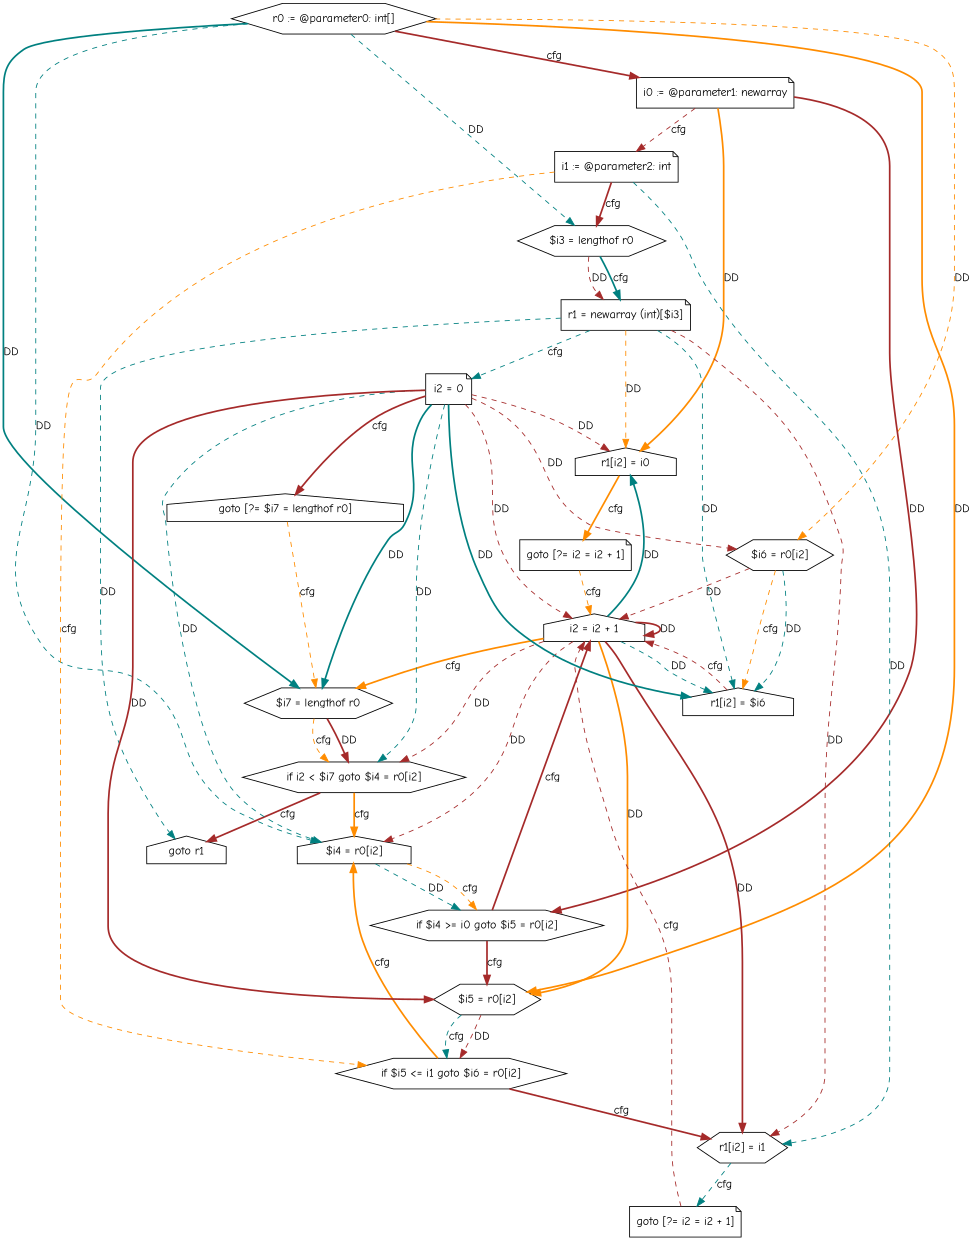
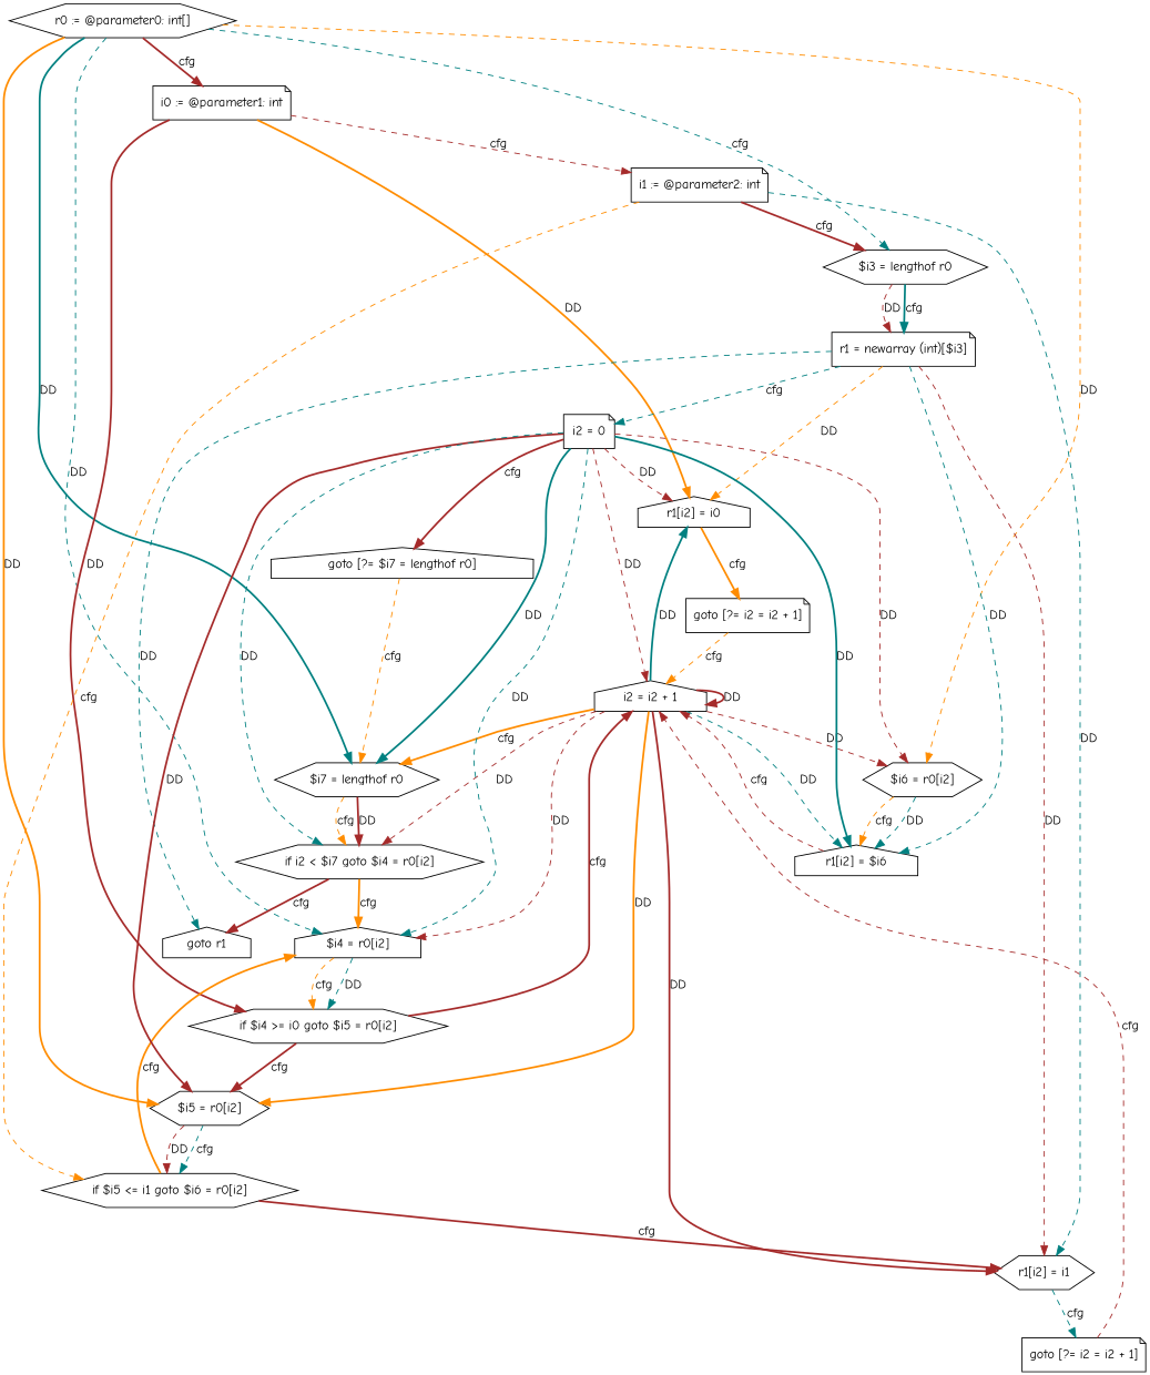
  digraph {
    fontname="Comic Neue"
    node [fontname="Comic Neue" shape=hexagon]
    edge [color=brown fontname="Comic Neue" style=dashed]
    n1 [label="r0 := @parameter0: int[]"]
-   n2 [label="i0 := @parameter1: newarray" shape=note]
+   n2 [label="i0 := @parameter1: int" shape=note]
    n3 [label="$i3 = lengthof r0"]
    n4 [label="$i4 = r0[i2]" shape=house]
    n5 [label="$i5 = r0[i2]"]
    n6 [label="$i6 = r0[i2]"]
    n7 [label="$i7 = lengthof r0"]
    n8 [label="i1 := @parameter2: int" shape=note]
    n9 [label="if $i4 >= i0 goto $i5 = r0[i2]"]
    n10 [label="r1[i2] = i0" shape=house]
    n11 [label="r1 = newarray (int)[$i3]" shape=note]
    n12 [label="if $i5 <= i1 goto $i6 = r0[i2]"]
    n13 [label="r1[i2] = $i6" shape=house]
    n14 [label="if i2 < $i7 goto $i4 = r0[i2]"]
    n15 [label="r1[i2] = i1"]
    n16 [label="i2 = i2 + 1" shape=house]
    n17 [label="goto [?= i2 = i2 + 1]" shape=note]
    n18 [label="goto [?= i2 = i2 + 1]" shape=note]
    n19 [label="i2 = 0" shape=note]
    n20 [label="goto r1" shape=house]
    n21 [label="goto [?= $i7 = lengthof r0]" shape=house]
    n1 -> n2 [label=cfg style=bold]
-   n1 -> n3 [color=teal label=DD]
+   n1 -> n3 [color=teal label=cfg]
    n1 -> n4 [color=teal label=DD]
    n1 -> n5 [color=darkorange label=DD style=bold]
    n1 -> n6 [color=darkorange label=DD]
    n1 -> n7 [color=teal label=DD style=bold]
    n2 -> n8 [label=cfg]
    n2 -> n9 [label=DD style=bold]
    n2 -> n10 [color=darkorange label=DD style=bold]
    n3 -> n11 [label=DD]
    n3 -> n11 [color=teal label=cfg style=bold]
    n4 -> n9 [color=teal label=DD]
    n4 -> n9 [color=darkorange label=cfg]
    n5 -> n12 [label=DD]
    n5 -> n12 [color=teal label=cfg]
    n6 -> n13 [color=teal label=DD]
    n6 -> n13 [color=darkorange label=cfg]
    n7 -> n14 [label=DD style=bold]
    n7 -> n14 [color=darkorange label=cfg]
    n8 -> n3 [label=cfg style=bold]
    n8 -> n12 [color=darkorange label=cfg]
    n8 -> n15 [color=teal label=DD]
    n9 -> n5 [label=cfg style=bold]
    n9 -> n16 [label=cfg style=bold]
    n10 -> n17 [color=darkorange label=cfg style=bold]
    n11 -> n10 [color=darkorange label=DD]
    n11 -> n13 [color=teal label=DD]
    n11 -> n15 [label=DD]
    n11 -> n19 [color=teal label=cfg]
    n11 -> n20 [color=teal label=DD]
    n12 -> n4 [color=darkorange label=cfg style=bold]
    n12 -> n15 [label=cfg style=bold]
    n13 -> n16 [label=cfg]
    n14 -> n4 [color=darkorange label=cfg style=bold]
    n14 -> n20 [label=cfg style=bold]
    n15 -> n18 [color=teal label=cfg]
    n16 -> n4 [label=DD]
    n16 -> n5 [color=darkorange label=DD style=bold]
-   n6 -> n16 [label=DD]
+   n16 -> n6 [label=DD]
    n16 -> n7 [color=darkorange label=cfg style=bold]
    n16 -> n10 [color=teal label=DD style=bold]
    n16 -> n13 [color=teal label=DD]
    n16 -> n14 [label=DD]
    n16 -> n15 [label=DD style=bold]
    n16 -> n16 [label=DD style=bold]
    n17 -> n16 [color=darkorange label=cfg]
    n18 -> n16 [label=cfg]
    n19 -> n4 [color=teal label=DD]
    n19 -> n5 [label=DD style=bold]
    n19 -> n6 [label=DD]
    n19 -> n7 [color=teal label=DD style=bold]
    n19 -> n10 [label=DD]
    n19 -> n13 [color=teal label=DD style=bold]
    n19 -> n14 [color=teal label=DD]
    n19 -> n16 [label=DD]
    n19 -> n21 [label=cfg style=bold]
    n21 -> n7 [color=darkorange label=cfg]
  }
